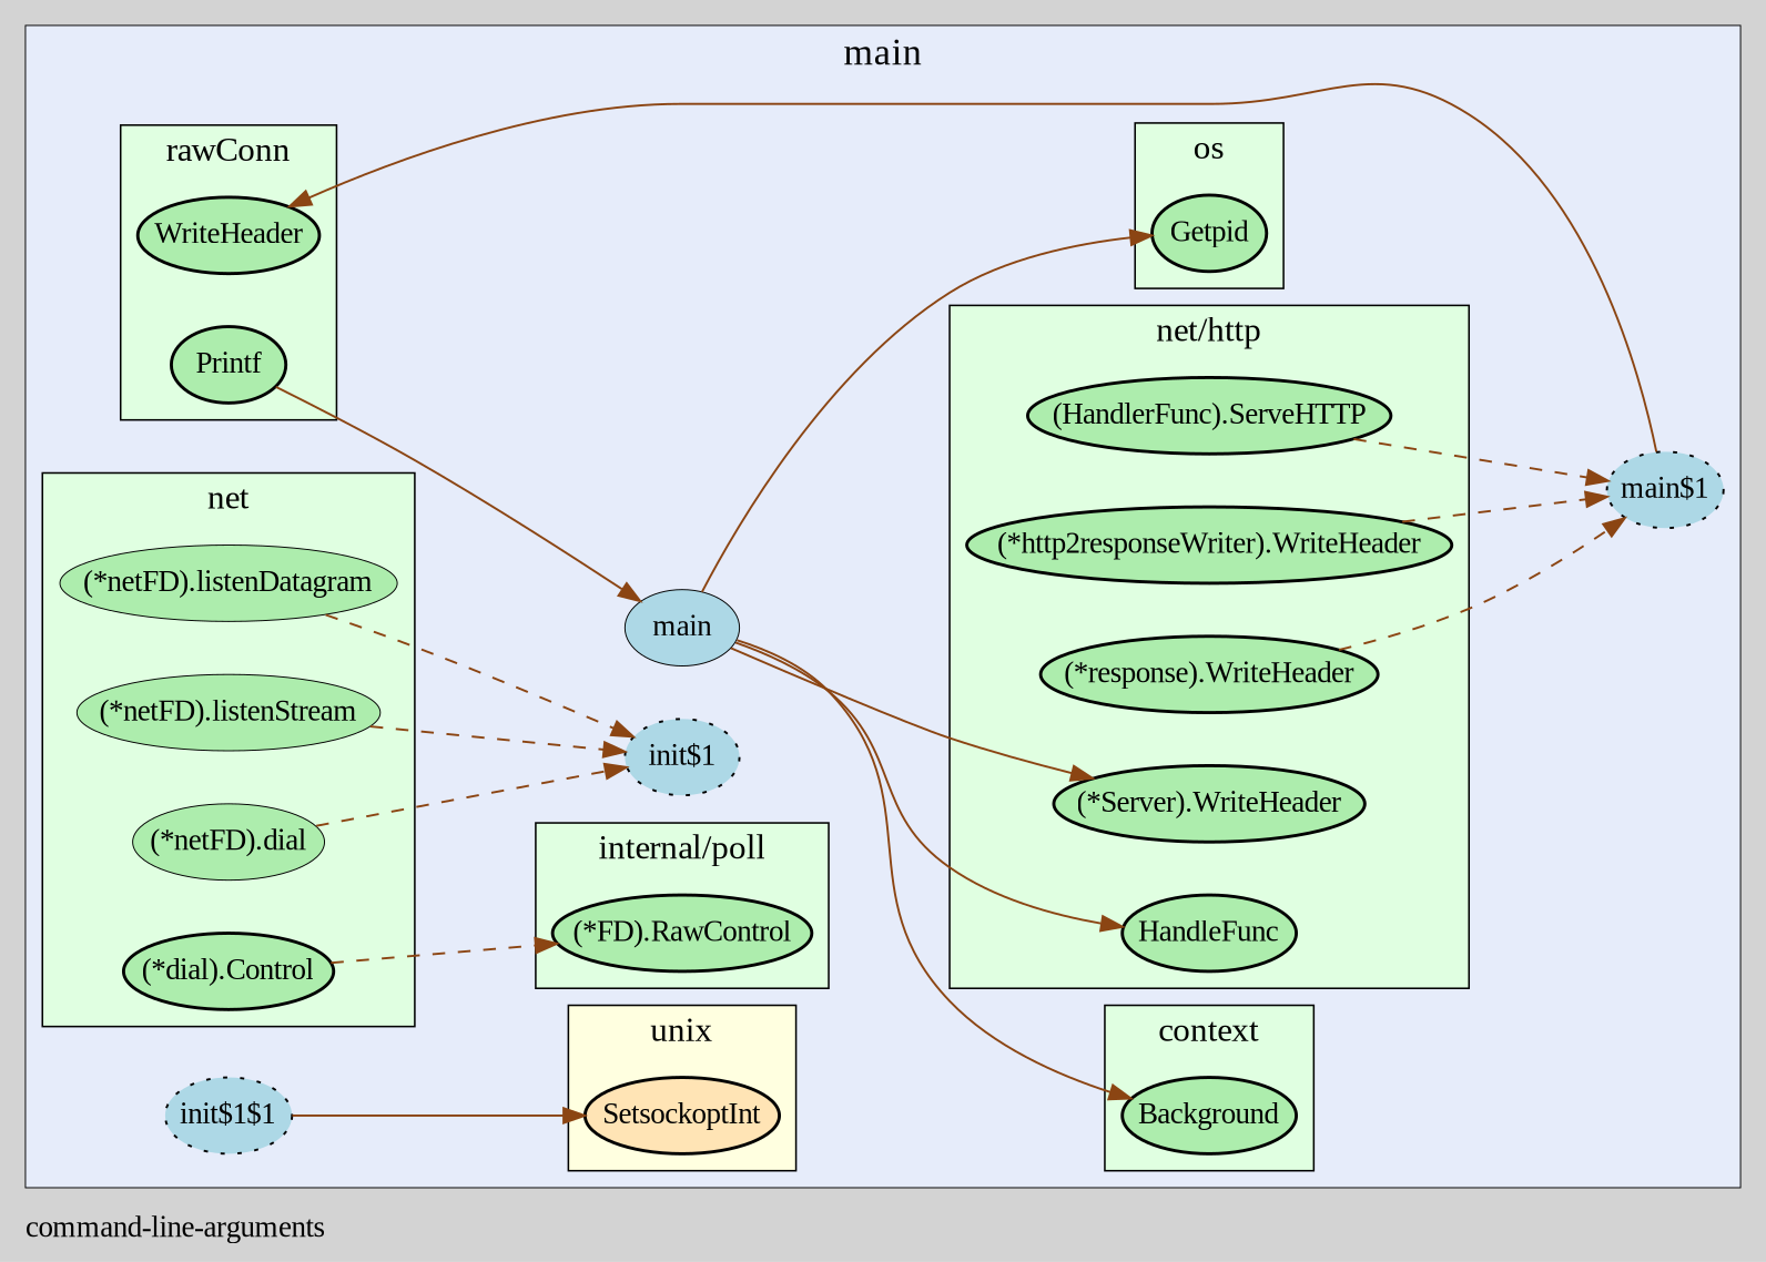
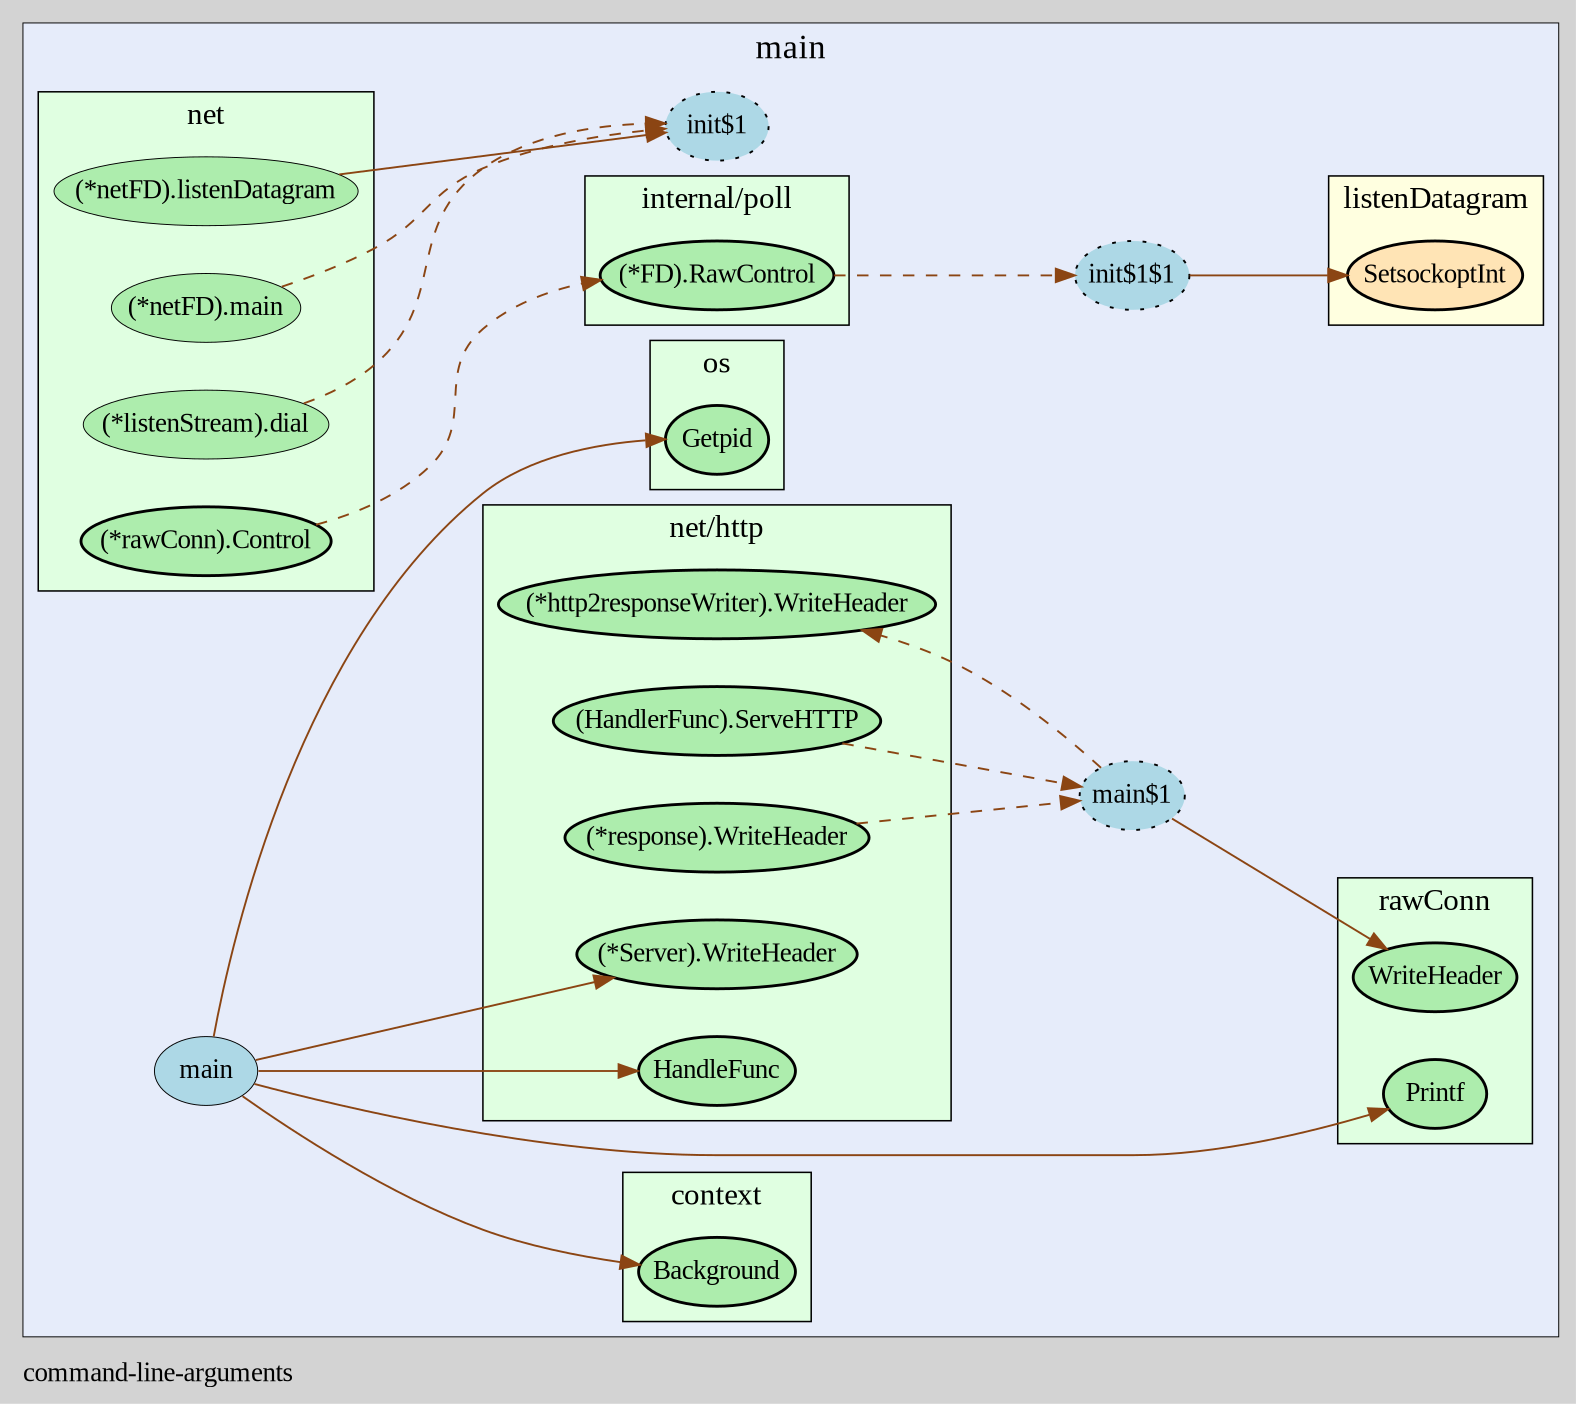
  digraph {
    bgcolor=lightgray
    fontname="Liberation Serif"
    fontsize=14
    label="command-line-arguments"
    labeljust=l
    nodesep=0.35
    penwidth=0.5
    rankdir=LR
    style=solid
    node [fillcolor="#adedad" fontname="Liberation Serif" margin="0.05,0.0" penwidth=1.5 shape=ellipse style=filled]
    edge [color=saddlebrown fontname="Liberation Serif" minlen=2 style=dashed]
    n1 [label=Background]
    n2 [label=WriteHeader]
    n3 [label=Printf]
    n4 [fillcolor=moccasin label=SetsockoptInt]
    n5 [label="(*FD).RawControl"]
-   n6 [label="(*dial).Control"]
-   n7 [label="(*netFD).dial" penwidth=0.5]
-   n8 [label="(*netFD).listenStream" penwidth=0.5]
+   n6 [label="(*rawConn).Control"]
+   n7 [label="(*listenStream).dial" penwidth=0.5]
+   n8 [label="(*netFD).main" penwidth=0.5]
    n9 [label="(*netFD).listenDatagram" penwidth=0.5]
    n10 [label="(*response).WriteHeader"]
    n11 [label="(*http2responseWriter).WriteHeader"]
    n12 [label="(HandlerFunc).ServeHTTP"]
    n13 [label=HandleFunc]
    n14 [label="(*Server).WriteHeader"]
    n15 [label=Getpid]
    n16 [fillcolor=lightblue label="init$1$1" penwidth=1.0 style="dotted,filled"]
    n17 [fillcolor=lightblue label="init$1" penwidth=1.0 style="dotted,filled"]
    n18 [fillcolor=lightblue label="main$1" penwidth=1.0 style="dotted,filled"]
    n19 [fillcolor=lightblue label=main penwidth=0.5]
    subgraph cluster_1 {
      bgcolor="#e6ecfa"
      fontsize=18
      label=main
      labeljust=c
      labelloc=t
      n16
      n17
      n18
      n19
      subgraph cluster_2 {
        bgcolor="#e6ecfa"
        fillcolor="#E0FFE1"
        fontsize=16
        label=context
        labeljust=c
        labelloc=t
        penwidth=0.8
        rank=sink
        style=filled
        n1
      }
      subgraph cluster_3 {
        bgcolor="#e6ecfa"
        fillcolor="#E0FFE1"
        fontsize=16
        label=rawConn
        labeljust=c
        labelloc=t
        penwidth=0.8
        rank=sink
        style=filled
        n2
        n3
      }
      subgraph cluster_4 {
        bgcolor="#e6ecfa"
        fillcolor=lightyellow
        fontsize=16
-       label=unix
+       label=listenDatagram
        labeljust=c
        labelloc=t
        penwidth=0.8
        rank=sink
        style=filled
        n4
      }
      subgraph cluster_5 {
        bgcolor="#e6ecfa"
        fillcolor="#E0FFE1"
        fontsize=16
        label="internal/poll"
        labeljust=c
        labelloc=t
        penwidth=0.8
        rank=sink
        style=filled
        n5
      }
      subgraph cluster_6 {
        bgcolor="#e6ecfa"
        fillcolor="#E0FFE1"
        fontsize=16
        label=net
        labeljust=c
        labelloc=t
        penwidth=0.8
        rank=sink
        style=filled
        n6
        n7
        n8
        n9
      }
      subgraph cluster_7 {
        bgcolor="#e6ecfa"
        fillcolor="#E0FFE1"
        fontsize=16
        label="net/http"
        labeljust=c
        labelloc=t
        penwidth=0.8
        rank=sink
        style=filled
        n10
        n11
        n12
        n13
        n14
      }
      subgraph cluster_8 {
        bgcolor="#e6ecfa"
        fillcolor="#E0FFE1"
        fontsize=16
        label=os
        labeljust=c
        labelloc=t
        penwidth=0.8
        rank=sink
        style=filled
        n15
      }
    }
+   n5 -> n16
    n6 -> n5
    n7 -> n17
    n8 -> n17
-   n9 -> n17
+   n9 -> n17 [style=solid]
    n10 -> n18
    n12 -> n18
    n16 -> n4 [style=""]
    n18 -> n2 [style=""]
-   n11 -> n18
+   n18 -> n11
    n19 -> n1 [style=""]
-   n3 -> n19 [style=""]
+   n19 -> n3 [style=""]
    n19 -> n13 [style=""]
    n19 -> n14 [style=""]
    n19 -> n15 [style=""]
  }
